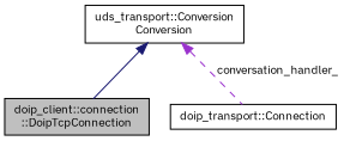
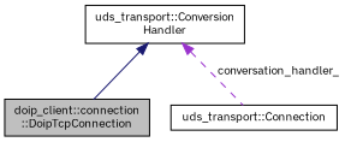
  digraph {
    fontname="IBM Plex Sans"
    node [color=black fillcolor=white fontname="IBM Plex Sans" fontsize=10 shape=record style=filled]
    edge [dir=back fontname="IBM Plex Sans" fontsize=10 labelfontname=Helvetica labelfontsize=10]
    n1 [fillcolor=grey75 fontcolor=black height=0.2 label="doip_client::connection\l::DoipTcpConnection" width=0.4]
-   n2 [height=0.2 label="doip_transport::Connection" width=0.4]
-   n3 [height=0.2 label="uds_transport::Conversion\lConversion" width=0.4]
+   n2 [height=0.2 label="uds_transport::Connection" width=0.4]
+   n3 [height=0.2 label="uds_transport::Conversion\lHandler" width=0.4]
    n3 -> n1 [color=midnightblue style=solid]
    n3 -> n2 [color=darkorchid3 label=" conversation_handler_" style=dashed]
  }
